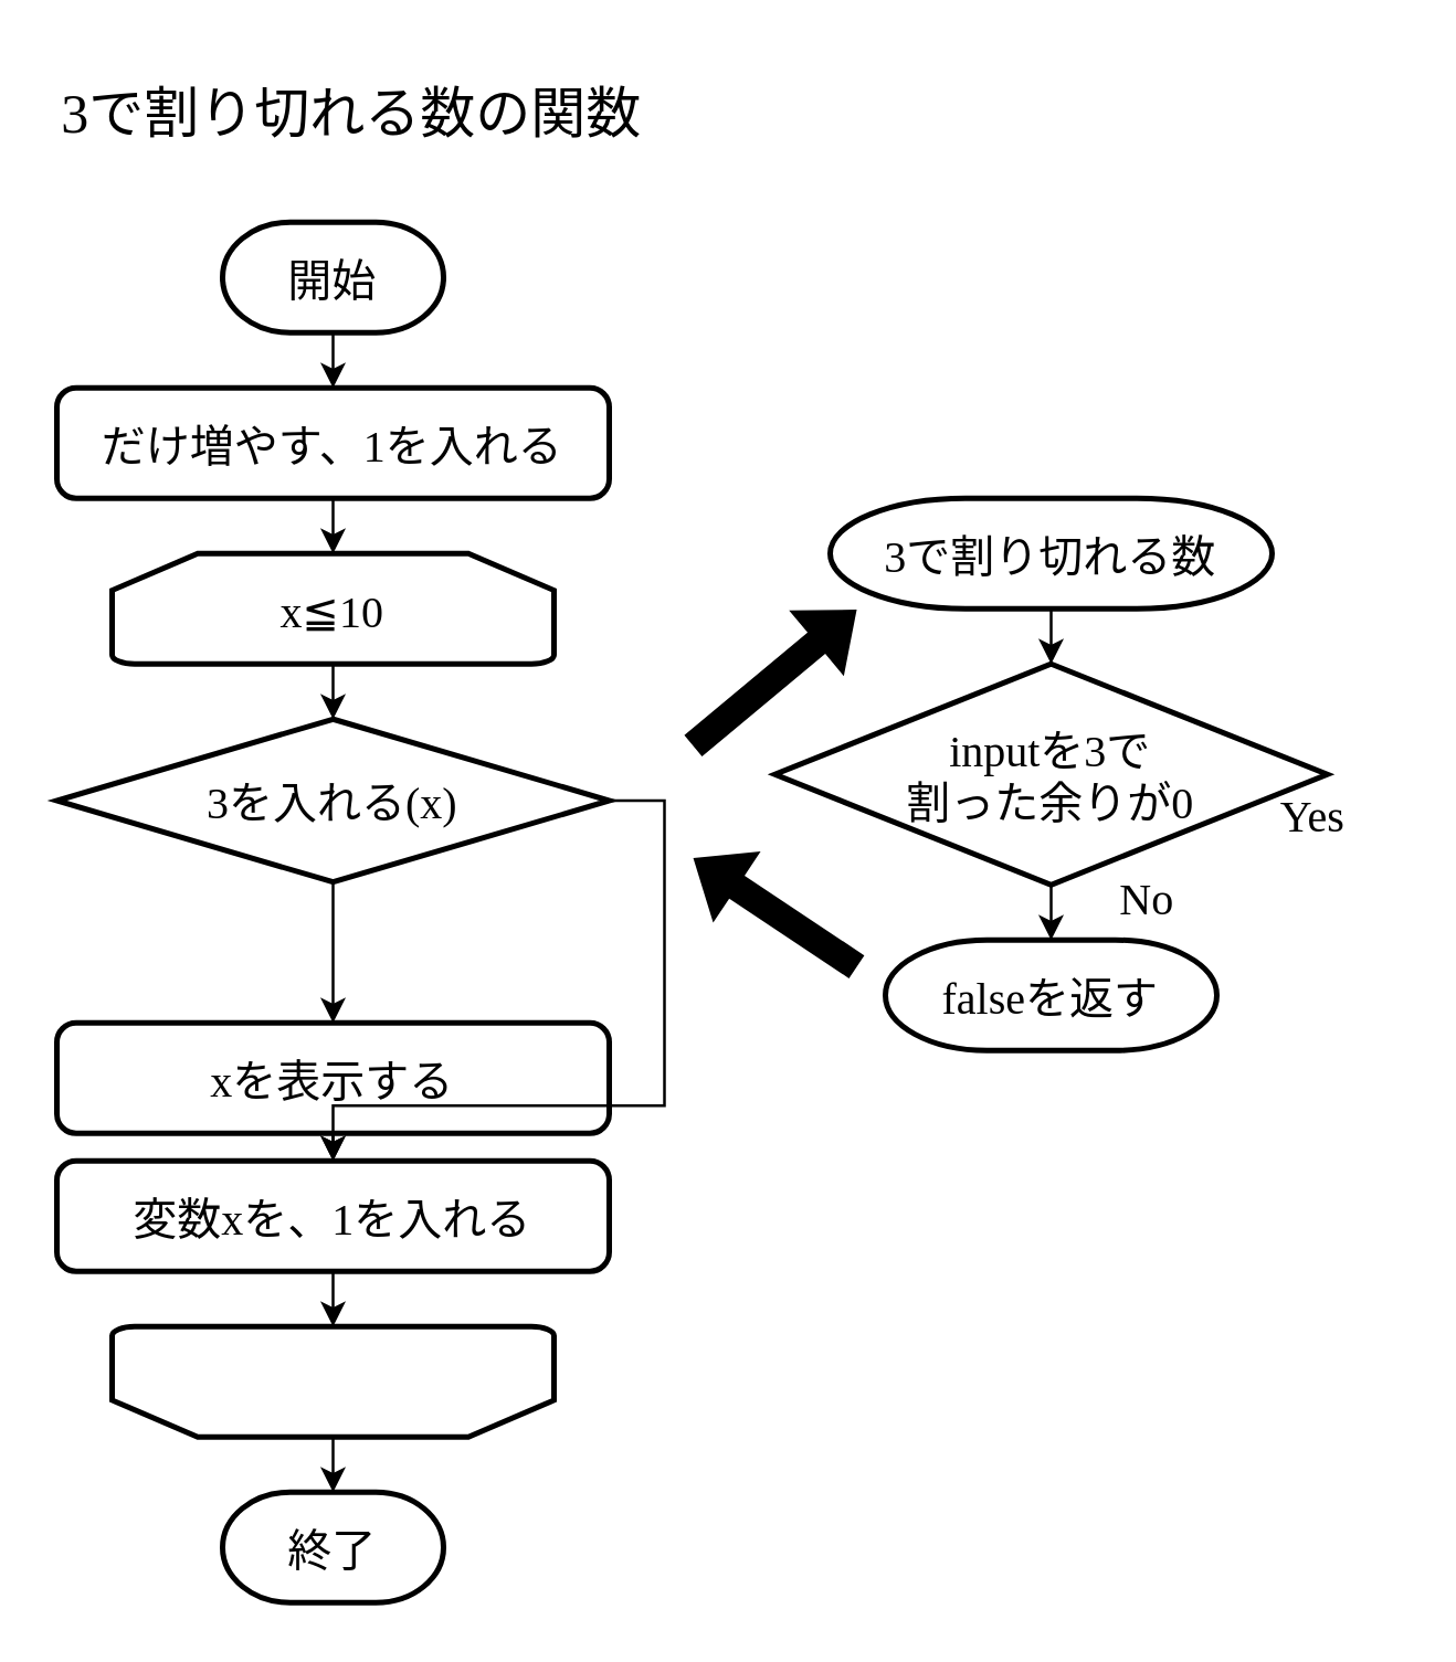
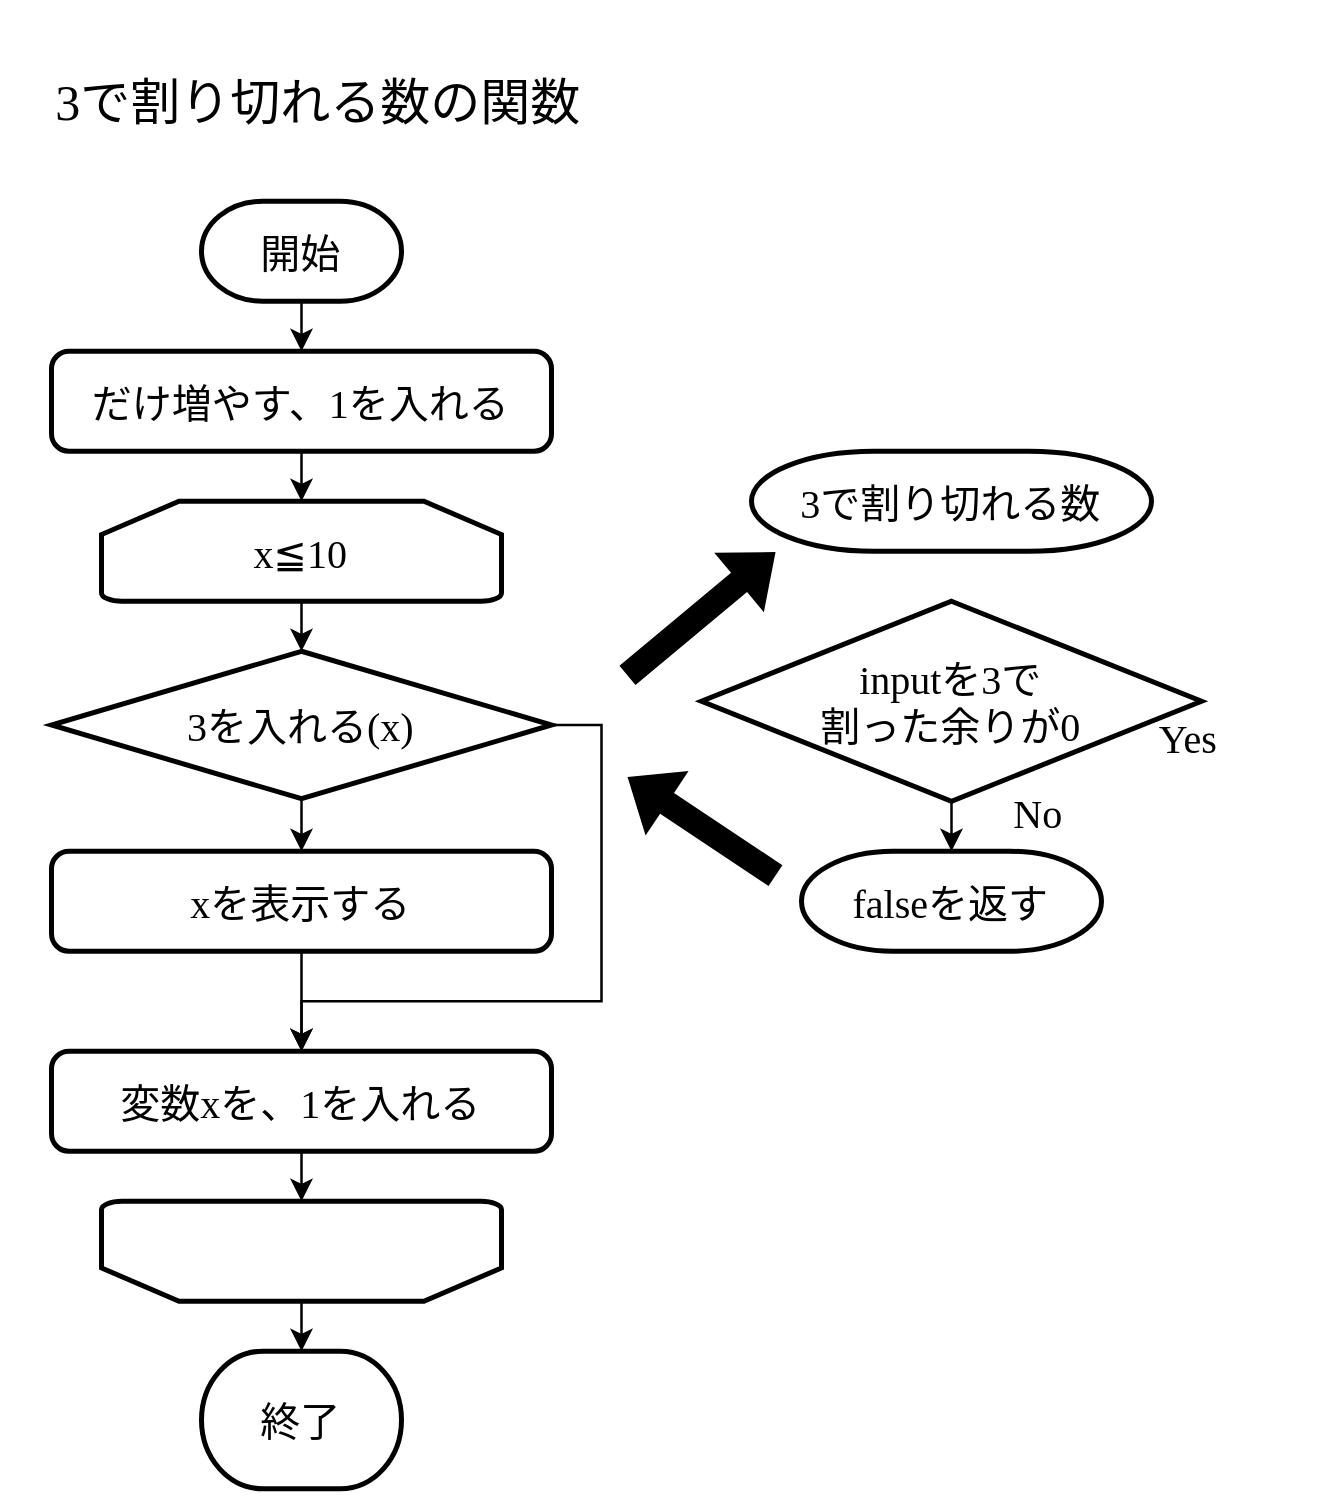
  <mxCell id="0" />
  <mxCell id="1" parent="0" />
  <mxCell id="2" style="edgeStyle=none;html=1;exitX=0.5;exitY=1;exitDx=0;exitDy=0;exitPerimeter=0;entryX=0.5;entryY=0;entryDx=0;entryDy=0;" edge="1" parent="1" source="3" target="13"><mxGeometry relative="1" as="geometry" /></mxCell>
  <mxCell id="3" value="開始" style="strokeWidth=2;shape=mxgraph.flowchart.terminator;fontSize=16;fontFamily=BIZ UDPGothic;" parent="1" vertex="1"><mxGeometry x="80" y="80" width="80" height="40" as="geometry" /></mxCell>
- <mxCell id="4" value="終了" style="strokeWidth=2;shape=mxgraph.flowchart.terminator;fontSize=16;fontFamily=BIZ UDPGothic;" parent="1" vertex="1"><mxGeometry x="80" y="540" width="80" height="40" as="geometry" /></mxCell>
+ <mxCell id="4" value="終了" style="strokeWidth=2;shape=mxgraph.flowchart.terminator;fontSize=16;fontFamily=BIZ UDPGothic;" parent="1" vertex="1"><mxGeometry x="80" y="540" width="80" height="55" as="geometry" /></mxCell>
  <mxCell id="5" value="&lt;p class=&quot;MsoNormal&quot;&gt;3で割り切れる数の関数&lt;span lang=&quot;EN-US&quot;&gt;&lt;/span&gt;&lt;/p&gt;" style="text;html=1;strokeColor=none;fillColor=none;align=left;verticalAlign=middle;whiteSpace=wrap;rounded=0;fontSize=20;fontFamily=BIZ UDPGothic;" parent="1" vertex="1"><mxGeometry x="20" y="20" width="480" height="40" as="geometry" /></mxCell>
  <mxCell id="6" style="edgeStyle=none;html=1;exitX=0.5;exitY=1;exitDx=0;exitDy=0;exitPerimeter=0;entryX=0.5;entryY=0;entryDx=0;entryDy=0;" edge="1" parent="1" source="7" target="23"><mxGeometry relative="1" as="geometry" /></mxCell>
  <mxCell id="7" value="x≦10" style="strokeWidth=2;shape=mxgraph.flowchart.loop_limit;fontSize=16;fontFamily=BIZ UDPGothic;" parent="1" vertex="1"><mxGeometry x="40" y="200" width="160" height="40" as="geometry" /></mxCell>
  <mxCell id="8" style="edgeStyle=none;html=1;exitX=0.5;exitY=0;exitDx=0;exitDy=0;exitPerimeter=0;entryX=0.5;entryY=0;entryDx=0;entryDy=0;entryPerimeter=0;" edge="1" parent="1" source="9" target="4"><mxGeometry relative="1" as="geometry" /></mxCell>
  <mxCell id="9" value="" style="strokeWidth=2;shape=mxgraph.flowchart.loop_limit;direction=west;fontSize=16;fontFamily=BIZ UDPGothic;" parent="1" vertex="1"><mxGeometry x="40" y="480" width="160" height="40" as="geometry" /></mxCell>
  <mxCell id="10" style="edgeStyle=none;html=1;exitX=0.5;exitY=1;exitDx=0;exitDy=0;entryX=0.5;entryY=0;entryDx=0;entryDy=0;" edge="1" parent="1" source="11" target="15"><mxGeometry relative="1" as="geometry" /></mxCell>
- <mxCell id="11" value="xを表示する" style="rounded=1;absoluteArcSize=1;arcSize=14;strokeWidth=2;fontSize=16;fontFamily=BIZ UDPGothic;" parent="1" vertex="1"><mxGeometry x="20" y="370" width="200" height="40" as="geometry" /></mxCell>
+ <mxCell id="11" value="xを表示する" style="rounded=1;absoluteArcSize=1;arcSize=14;strokeWidth=2;fontSize=16;fontFamily=BIZ UDPGothic;" parent="1" vertex="1"><mxGeometry x="20" y="340" width="200" height="40" as="geometry" /></mxCell>
  <mxCell id="12" style="edgeStyle=none;html=1;exitX=0.5;exitY=1;exitDx=0;exitDy=0;entryX=0.5;entryY=0;entryDx=0;entryDy=0;entryPerimeter=0;" edge="1" parent="1" source="13" target="7"><mxGeometry relative="1" as="geometry" /></mxCell>
  <mxCell id="13" value="だけ増やす、1を入れる" style="rounded=1;absoluteArcSize=1;arcSize=14;strokeWidth=2;fontSize=16;fontFamily=BIZ UDPGothic;" parent="1" vertex="1"><mxGeometry x="20" y="140" width="200" height="40" as="geometry" /></mxCell>
  <mxCell id="14" style="edgeStyle=none;html=1;exitX=0.5;exitY=1;exitDx=0;exitDy=0;entryX=0.5;entryY=1;entryDx=0;entryDy=0;entryPerimeter=0;" edge="1" parent="1" source="15" target="9"><mxGeometry relative="1" as="geometry" /></mxCell>
  <mxCell id="15" value="変数xを、1を入れる" style="rounded=1;absoluteArcSize=1;arcSize=14;strokeWidth=2;fontSize=16;fontFamily=BIZ UDPGothic;" parent="1" vertex="1"><mxGeometry x="20" y="420" width="200" height="40" as="geometry" /></mxCell>
- <mxCell id="16" style="edgeStyle=none;html=1;exitX=0.5;exitY=1;exitDx=0;exitDy=0;exitPerimeter=0;entryX=0.5;entryY=0;entryDx=0;entryDy=0;" edge="1" parent="1" source="17" target="19"><mxGeometry relative="1" as="geometry" /></mxCell>
  <mxCell id="17" value="3で割り切れる数" style="strokeWidth=2;shape=mxgraph.flowchart.terminator;fontSize=16;fontFamily=BIZ UDPGothic;" vertex="1" parent="1"><mxGeometry x="300" y="180" width="160" height="40" as="geometry" /></mxCell>
  <mxCell id="18" style="edgeStyle=none;html=1;exitX=0.5;exitY=1;exitDx=0;exitDy=0;entryX=0.5;entryY=0;entryDx=0;entryDy=0;entryPerimeter=0;" edge="1" parent="1" source="19" target="20"><mxGeometry relative="1" as="geometry" /></mxCell>
  <mxCell id="19" value="inputを3で&#10;割った余りが0" style="rhombus;strokeWidth=2;fontFamily=BIZ UDPGothic;fontSize=16;" vertex="1" parent="1"><mxGeometry x="280" y="240" width="200" height="80" as="geometry" /></mxCell>
  <mxCell id="20" value="falseを返す" style="strokeWidth=2;shape=mxgraph.flowchart.terminator;fontSize=16;fontFamily=BIZ UDPGothic;" vertex="1" parent="1"><mxGeometry x="320" y="340" width="120" height="40" as="geometry" /></mxCell>
  <mxCell id="21" style="edgeStyle=none;html=1;exitX=0.5;exitY=1;exitDx=0;exitDy=0;entryX=0.5;entryY=0;entryDx=0;entryDy=0;" edge="1" parent="1" source="23" target="11"><mxGeometry relative="1" as="geometry" /></mxCell>
  <mxCell id="22" style="edgeStyle=orthogonalEdgeStyle;html=1;exitX=1;exitY=0.5;exitDx=0;exitDy=0;entryX=0.5;entryY=0;entryDx=0;entryDy=0;elbow=vertical;jumpSize=7;jumpStyle=none;rounded=0;" edge="1" parent="1" source="23" target="15"><mxGeometry relative="1" as="geometry"><Array as="points"><mxPoint x="240" y="290" /><mxPoint x="240" y="400" /><mxPoint x="120" y="400" /></Array></mxGeometry></mxCell>
  <mxCell id="23" value="3を入れる(x)" style="rhombus;strokeWidth=2;fontFamily=BIZ UDPGothic;fontSize=16;" vertex="1" parent="1"><mxGeometry x="20" y="260" width="200" height="59" as="geometry" /></mxCell>
  <mxCell id="24" value="" style="shape=flexArrow;endArrow=classic;html=1;rounded=0;labelBackgroundColor=default;strokeColor=none;fontFamily=Helvetica;fontSize=11;fontColor=default;fillColor=#000000;" edge="1" parent="1"><mxGeometry width="50" height="50" relative="1" as="geometry"><mxPoint x="250" y="270" as="sourcePoint" /><mxPoint x="310" y="220" as="targetPoint" /></mxGeometry></mxCell>
  <mxCell id="25" value="" style="shape=flexArrow;endArrow=classic;html=1;rounded=0;labelBackgroundColor=default;strokeColor=none;fontFamily=Helvetica;fontSize=11;fontColor=default;fillColor=#000000;" edge="1" parent="1"><mxGeometry width="50" height="50" relative="1" as="geometry"><mxPoint x="310" y="350" as="sourcePoint" /><mxPoint x="250" y="310" as="targetPoint" /></mxGeometry></mxCell>
  <mxCell id="26" value="Yes" style="text;html=1;strokeColor=none;fillColor=none;align=center;verticalAlign=middle;whiteSpace=wrap;rounded=0;fontSize=16;fontFamily=BIZ UDPGothic;fontColor=default;" vertex="1" parent="1"><mxGeometry x="445" y="280" width="60" height="30" as="geometry" /></mxCell>
  <mxCell id="27" value="No" style="text;html=1;strokeColor=none;fillColor=none;align=center;verticalAlign=middle;whiteSpace=wrap;rounded=0;fontSize=16;fontFamily=BIZ UDPGothic;fontColor=default;" vertex="1" parent="1"><mxGeometry x="385" y="310" width="60" height="30" as="geometry" /></mxCell>
